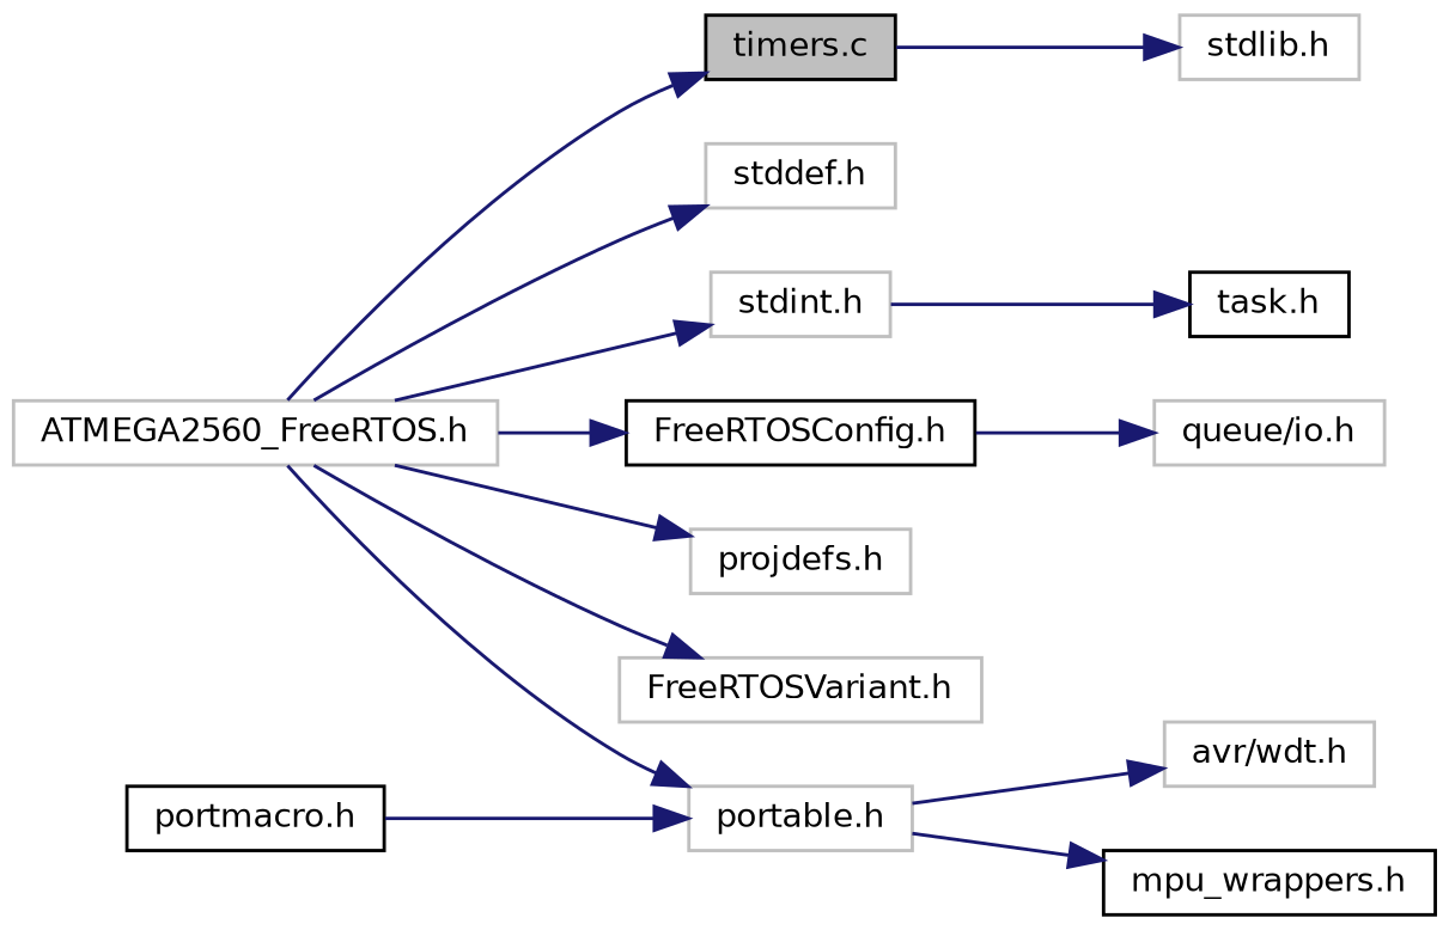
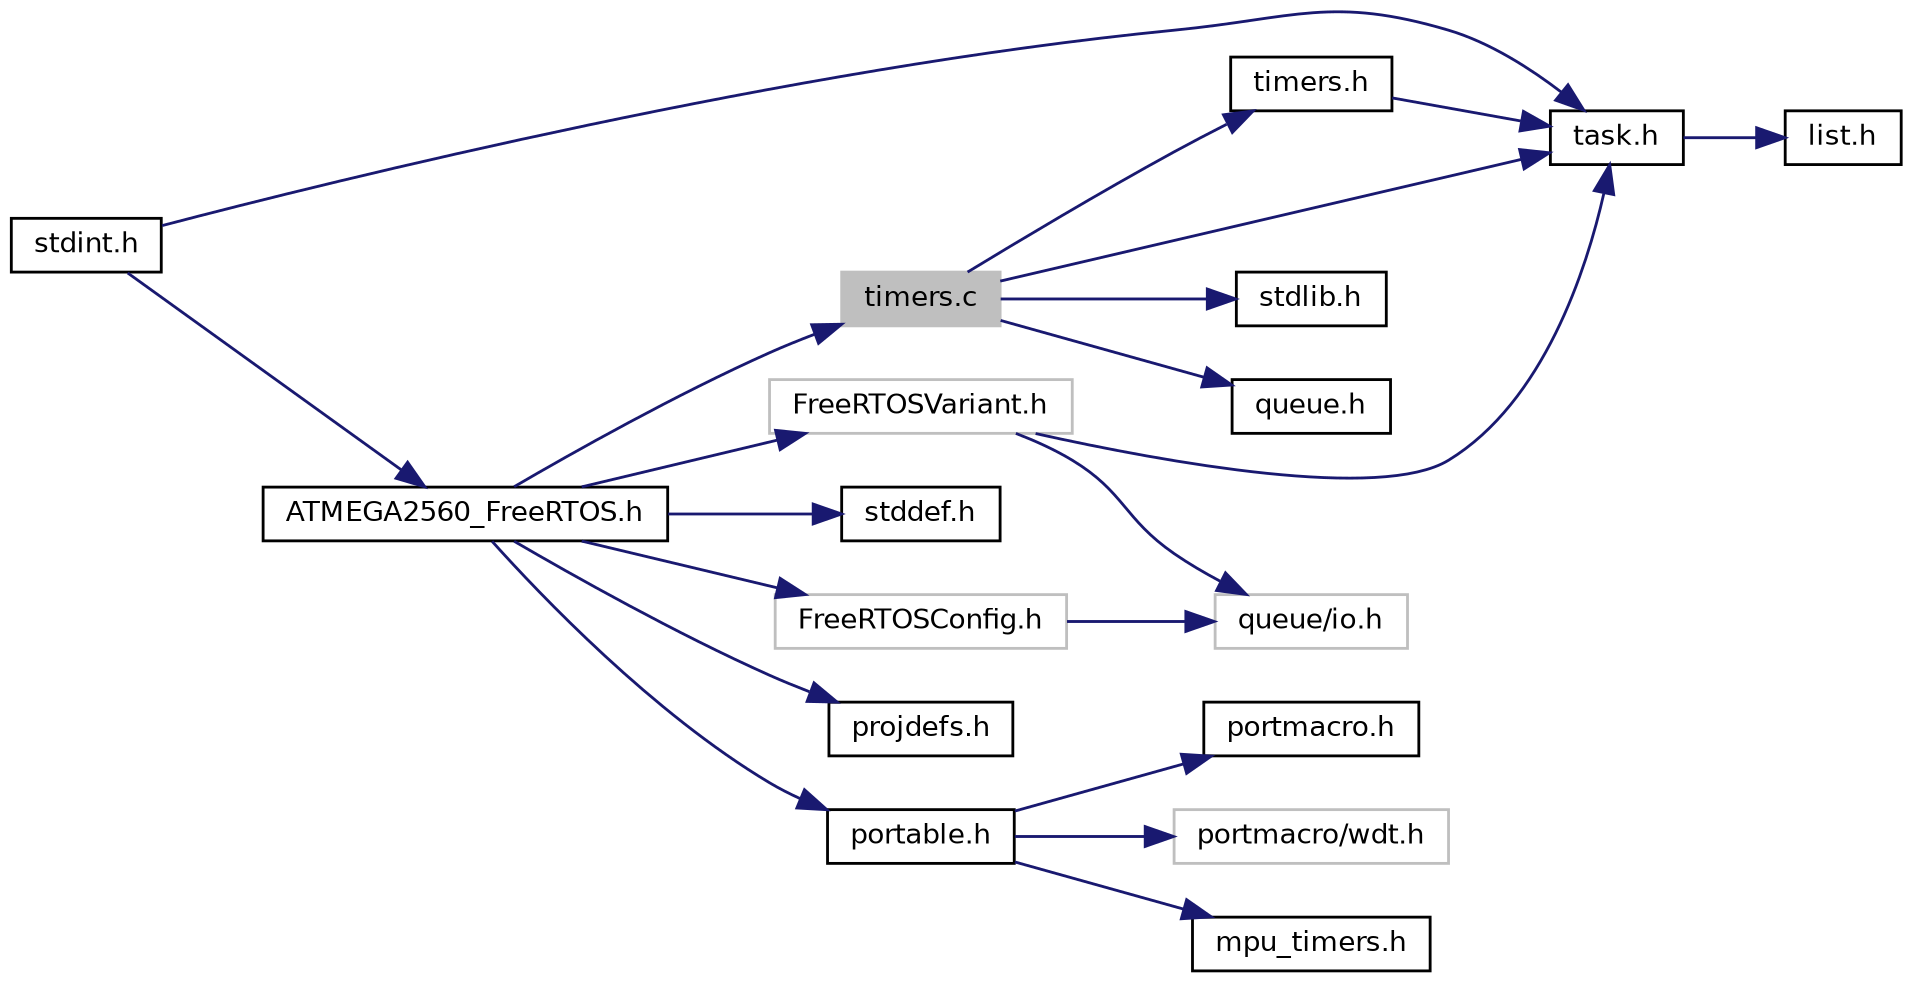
  digraph {
    rankdir=LR
    node [color=black fillcolor=white fontname=Helvetica fontsize=10 shape=record style=filled]
    edge [color=midnightblue fontname=Helvetica fontsize=10 labelfontname=Helvetica labelfontsize=10 style=solid]
-   n1 [fillcolor=grey75 fontcolor=black height=0.2 label="timers.c" width=0.4]
-   n2 [color=grey75 height=0.2 label="stdlib.h" width=0.4]
+   n1 [color=grey75 fillcolor=grey75 fontcolor=black height=0.2 label="timers.c" width=0.4]
+   n2 [height=0.2 label="stdlib.h" width=0.4]
    n3 [height=0.2 label="task.h" width=0.4]
-   n6 [color=grey75 height=0.2 label="ATMEGA2560_FreeRTOS.h" width=0.4]
-   n7 [color=grey75 height=0.2 label="stddef.h" width=0.4]
-   n8 [color=grey75 height=0.2 label="stdint.h" width=0.4]
-   n9 [height=0.2 label="FreeRTOSConfig.h" width=0.4]
-   n10 [color=grey75 height=0.2 label="projdefs.h" width=0.4]
-   n11 [color=grey75 height=0.2 label="portable.h" width=0.4]
+   n4 [height=0.2 label="queue.h" width=0.4]
+   n5 [height=0.2 label="timers.h" width=0.4]
+   n6 [height=0.2 label="ATMEGA2560_FreeRTOS.h" width=0.4]
+   n7 [height=0.2 label="stddef.h" width=0.4]
+   n8 [height=0.2 label="stdint.h" width=0.4]
+   n9 [color=grey75 height=0.2 label="FreeRTOSConfig.h" width=0.4]
+   n10 [height=0.2 label="projdefs.h" width=0.4]
+   n11 [height=0.2 label="portable.h" width=0.4]
    n12 [color=grey75 height=0.2 label="FreeRTOSVariant.h" width=0.4]
+   n13 [height=0.2 label="list.h" width=0.4]
    n14 [color=grey75 height=0.2 label="queue/io.h" width=0.4]
    n15 [height=0.2 label="portmacro.h" width=0.4]
-   n16 [color=grey75 height=0.2 label="avr/wdt.h" width=0.4]
-   n17 [height=0.2 label="mpu_wrappers.h" width=0.4]
+   n16 [color=grey75 height=0.2 label="portmacro/wdt.h" width=0.4]
+   n17 [height=0.2 label="mpu_timers.h" width=0.4]
    n1 -> n2
+   n1 -> n3
+   n1 -> n4
+   n1 -> n5
+   n3 -> n13
+   n5 -> n3
    n6 -> n1
    n6 -> n7
-   n6 -> n8
+   n8 -> n6
    n6 -> n9
    n6 -> n10
    n6 -> n11
    n6 -> n12
    n8 -> n3
    n9 -> n14
-   n15 -> n11
+   n11 -> n15
    n11 -> n16
    n11 -> n17
+   n12 -> n3
+   n12 -> n14
  }
